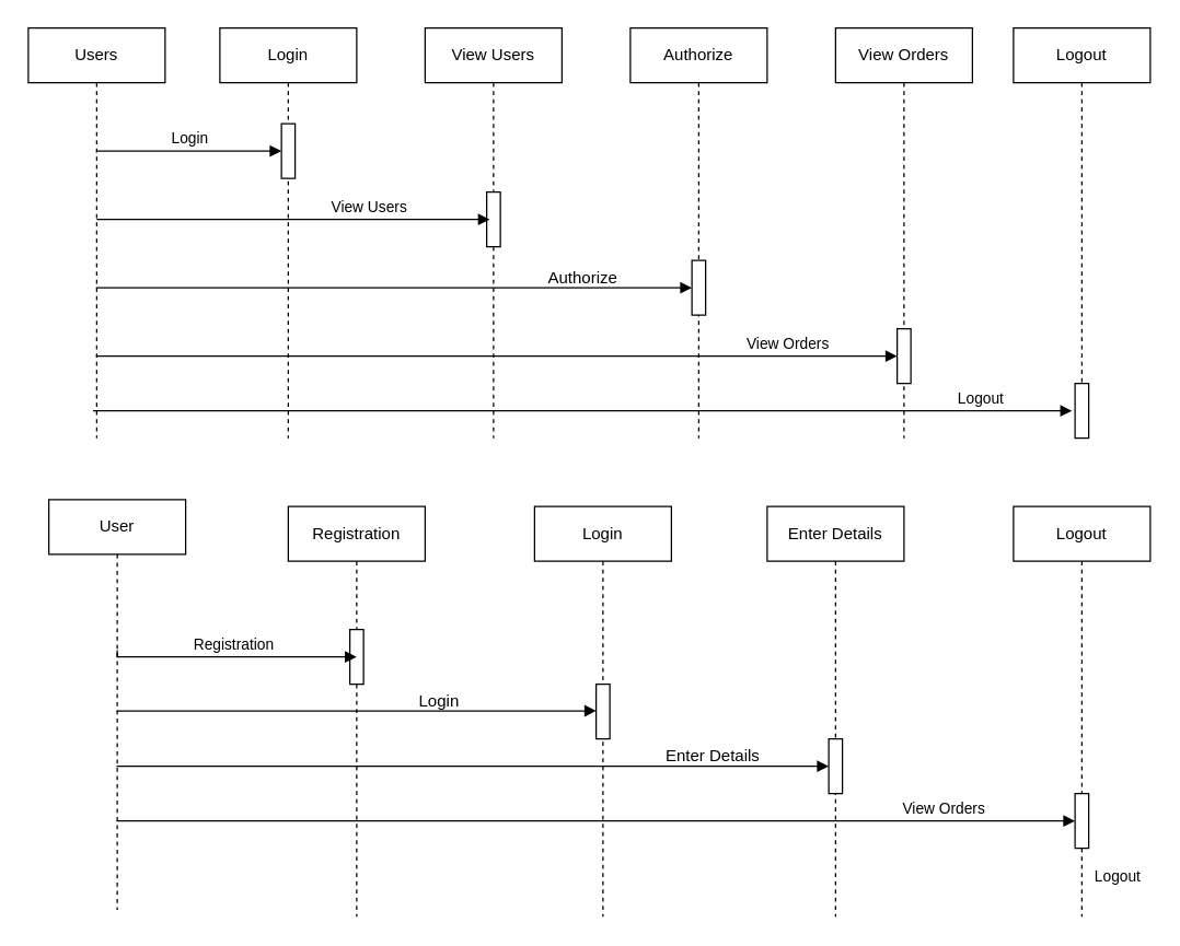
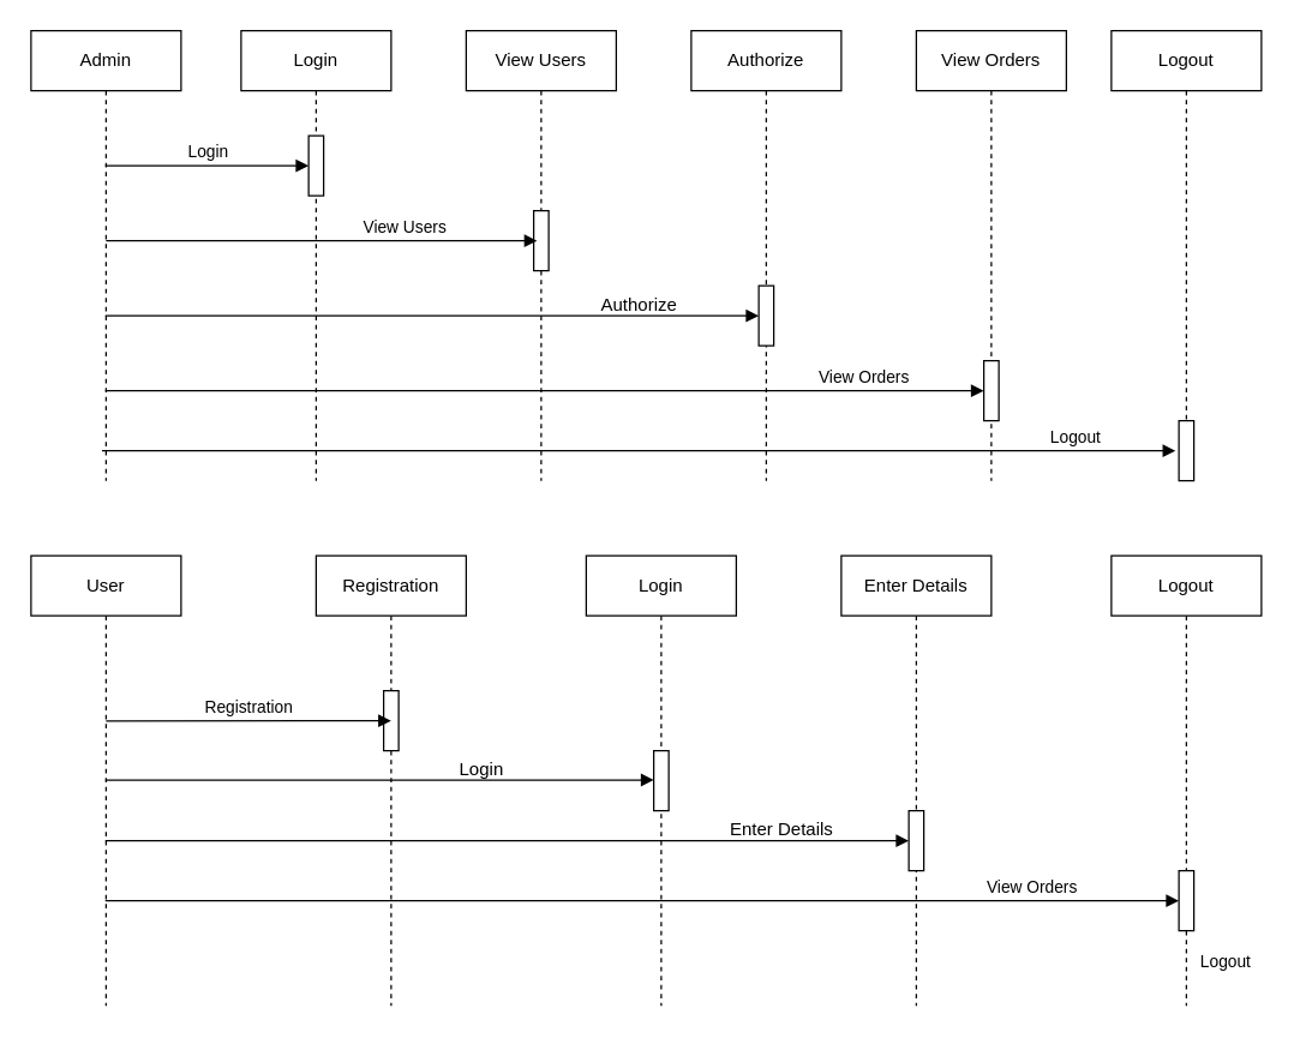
  <mxCell id="0" />
  <mxCell id="1" parent="0" />
- <mxCell id="2" value="Users" style="shape=umlLifeline;perimeter=lifelinePerimeter;whiteSpace=wrap;html=1;container=0;dropTarget=0;collapsible=0;recursiveResize=0;outlineConnect=0;portConstraint=eastwest;newEdgeStyle={&quot;edgeStyle&quot;:&quot;elbowEdgeStyle&quot;,&quot;elbow&quot;:&quot;vertical&quot;,&quot;curved&quot;:0,&quot;rounded&quot;:0};" parent="1" vertex="1"><mxGeometry x="20" y="20" width="100" height="300" as="geometry" /></mxCell>
+ <mxCell id="2" value="Admin" style="shape=umlLifeline;perimeter=lifelinePerimeter;whiteSpace=wrap;html=1;container=0;dropTarget=0;collapsible=0;recursiveResize=0;outlineConnect=0;portConstraint=eastwest;newEdgeStyle={&quot;edgeStyle&quot;:&quot;elbowEdgeStyle&quot;,&quot;elbow&quot;:&quot;vertical&quot;,&quot;curved&quot;:0,&quot;rounded&quot;:0};" parent="1" vertex="1"><mxGeometry x="20" y="20" width="100" height="300" as="geometry" /></mxCell>
  <mxCell id="3" value="Login" style="shape=umlLifeline;perimeter=lifelinePerimeter;whiteSpace=wrap;html=1;container=0;dropTarget=0;collapsible=0;recursiveResize=0;outlineConnect=0;portConstraint=eastwest;newEdgeStyle={&quot;edgeStyle&quot;:&quot;elbowEdgeStyle&quot;,&quot;elbow&quot;:&quot;vertical&quot;,&quot;curved&quot;:0,&quot;rounded&quot;:0};" parent="1" vertex="1"><mxGeometry x="160" y="20" width="100" height="300" as="geometry" /></mxCell>
  <mxCell id="4" value="" style="html=1;points=[];perimeter=orthogonalPerimeter;outlineConnect=0;targetShapes=umlLifeline;portConstraint=eastwest;newEdgeStyle={&quot;edgeStyle&quot;:&quot;elbowEdgeStyle&quot;,&quot;elbow&quot;:&quot;vertical&quot;,&quot;curved&quot;:0,&quot;rounded&quot;:0};" parent="3" vertex="1"><mxGeometry x="45" y="70" width="10" height="40" as="geometry" /></mxCell>
  <mxCell id="5" value="Login" style="html=1;verticalAlign=bottom;endArrow=block;edgeStyle=elbowEdgeStyle;elbow=vertical;curved=0;rounded=0;" parent="1" source="2" target="4" edge="1"><mxGeometry relative="1" as="geometry"><mxPoint x="75" y="100" as="sourcePoint" /><Array as="points"><mxPoint x="170" y="110" /></Array></mxGeometry></mxCell>
  <mxCell id="6" value="View Users" style="shape=umlLifeline;perimeter=lifelinePerimeter;whiteSpace=wrap;html=1;container=0;dropTarget=0;collapsible=0;recursiveResize=0;outlineConnect=0;portConstraint=eastwest;newEdgeStyle={&quot;edgeStyle&quot;:&quot;elbowEdgeStyle&quot;,&quot;elbow&quot;:&quot;vertical&quot;,&quot;curved&quot;:0,&quot;rounded&quot;:0};" vertex="1" parent="1"><mxGeometry x="310" y="20" width="100" height="300" as="geometry" /></mxCell>
  <mxCell id="7" value="" style="html=1;points=[];perimeter=orthogonalPerimeter;outlineConnect=0;targetShapes=umlLifeline;portConstraint=eastwest;newEdgeStyle={&quot;edgeStyle&quot;:&quot;elbowEdgeStyle&quot;,&quot;elbow&quot;:&quot;vertical&quot;,&quot;curved&quot;:0,&quot;rounded&quot;:0};" vertex="1" parent="6"><mxGeometry x="45" y="120" width="10" height="40" as="geometry" /></mxCell>
  <mxCell id="8" value="Authorize" style="shape=umlLifeline;perimeter=lifelinePerimeter;whiteSpace=wrap;html=1;container=0;dropTarget=0;collapsible=0;recursiveResize=0;outlineConnect=0;portConstraint=eastwest;newEdgeStyle={&quot;edgeStyle&quot;:&quot;elbowEdgeStyle&quot;,&quot;elbow&quot;:&quot;vertical&quot;,&quot;curved&quot;:0,&quot;rounded&quot;:0};" vertex="1" parent="1"><mxGeometry x="460" y="20" width="100" height="300" as="geometry" /></mxCell>
  <mxCell id="9" value="" style="html=1;points=[];perimeter=orthogonalPerimeter;outlineConnect=0;targetShapes=umlLifeline;portConstraint=eastwest;newEdgeStyle={&quot;edgeStyle&quot;:&quot;elbowEdgeStyle&quot;,&quot;elbow&quot;:&quot;vertical&quot;,&quot;curved&quot;:0,&quot;rounded&quot;:0};" vertex="1" parent="8"><mxGeometry x="45" y="170" width="10" height="40" as="geometry" /></mxCell>
  <mxCell id="10" value="View Orders" style="shape=umlLifeline;perimeter=lifelinePerimeter;whiteSpace=wrap;html=1;container=0;dropTarget=0;collapsible=0;recursiveResize=0;outlineConnect=0;portConstraint=eastwest;newEdgeStyle={&quot;edgeStyle&quot;:&quot;elbowEdgeStyle&quot;,&quot;elbow&quot;:&quot;vertical&quot;,&quot;curved&quot;:0,&quot;rounded&quot;:0};" vertex="1" parent="1"><mxGeometry x="610" y="20" width="100" height="300" as="geometry" /></mxCell>
  <mxCell id="11" value="" style="html=1;points=[];perimeter=orthogonalPerimeter;outlineConnect=0;targetShapes=umlLifeline;portConstraint=eastwest;newEdgeStyle={&quot;edgeStyle&quot;:&quot;elbowEdgeStyle&quot;,&quot;elbow&quot;:&quot;vertical&quot;,&quot;curved&quot;:0,&quot;rounded&quot;:0};" vertex="1" parent="10"><mxGeometry x="45" y="220" width="10" height="40" as="geometry" /></mxCell>
  <mxCell id="12" value="Logout" style="shape=umlLifeline;perimeter=lifelinePerimeter;whiteSpace=wrap;html=1;container=0;dropTarget=0;collapsible=0;recursiveResize=0;outlineConnect=0;portConstraint=eastwest;newEdgeStyle={&quot;edgeStyle&quot;:&quot;elbowEdgeStyle&quot;,&quot;elbow&quot;:&quot;vertical&quot;,&quot;curved&quot;:0,&quot;rounded&quot;:0};" vertex="1" parent="1"><mxGeometry x="740" y="20" width="100" height="300" as="geometry" /></mxCell>
  <mxCell id="13" value="" style="html=1;points=[];perimeter=orthogonalPerimeter;outlineConnect=0;targetShapes=umlLifeline;portConstraint=eastwest;newEdgeStyle={&quot;edgeStyle&quot;:&quot;elbowEdgeStyle&quot;,&quot;elbow&quot;:&quot;vertical&quot;,&quot;curved&quot;:0,&quot;rounded&quot;:0};" vertex="1" parent="12"><mxGeometry x="45" y="260" width="10" height="40" as="geometry" /></mxCell>
- <mxCell id="14" value="User" style="shape=umlLifeline;perimeter=lifelinePerimeter;whiteSpace=wrap;html=1;container=0;dropTarget=0;collapsible=0;recursiveResize=0;outlineConnect=0;portConstraint=eastwest;newEdgeStyle={&quot;edgeStyle&quot;:&quot;elbowEdgeStyle&quot;,&quot;elbow&quot;:&quot;vertical&quot;,&quot;curved&quot;:0,&quot;rounded&quot;:0};" vertex="1" parent="1"><mxGeometry x="35" y="365" width="100" height="300" as="geometry" /></mxCell>
+ <mxCell id="14" value="User" style="shape=umlLifeline;perimeter=lifelinePerimeter;whiteSpace=wrap;html=1;container=0;dropTarget=0;collapsible=0;recursiveResize=0;outlineConnect=0;portConstraint=eastwest;newEdgeStyle={&quot;edgeStyle&quot;:&quot;elbowEdgeStyle&quot;,&quot;elbow&quot;:&quot;vertical&quot;,&quot;curved&quot;:0,&quot;rounded&quot;:0};" vertex="1" parent="1"><mxGeometry x="20" y="370" width="100" height="300" as="geometry" /></mxCell>
  <mxCell id="15" value="Registration" style="shape=umlLifeline;perimeter=lifelinePerimeter;whiteSpace=wrap;html=1;container=0;dropTarget=0;collapsible=0;recursiveResize=0;outlineConnect=0;portConstraint=eastwest;newEdgeStyle={&quot;edgeStyle&quot;:&quot;elbowEdgeStyle&quot;,&quot;elbow&quot;:&quot;vertical&quot;,&quot;curved&quot;:0,&quot;rounded&quot;:0};" vertex="1" parent="1"><mxGeometry x="210" y="370" width="100" height="300" as="geometry" /></mxCell>
  <mxCell id="16" value="" style="html=1;points=[];perimeter=orthogonalPerimeter;outlineConnect=0;targetShapes=umlLifeline;portConstraint=eastwest;newEdgeStyle={&quot;edgeStyle&quot;:&quot;elbowEdgeStyle&quot;,&quot;elbow&quot;:&quot;vertical&quot;,&quot;curved&quot;:0,&quot;rounded&quot;:0};" vertex="1" parent="15"><mxGeometry x="45" y="90" width="10" height="40" as="geometry" /></mxCell>
  <mxCell id="17" value="Login" style="shape=umlLifeline;perimeter=lifelinePerimeter;whiteSpace=wrap;html=1;container=0;dropTarget=0;collapsible=0;recursiveResize=0;outlineConnect=0;portConstraint=eastwest;newEdgeStyle={&quot;edgeStyle&quot;:&quot;elbowEdgeStyle&quot;,&quot;elbow&quot;:&quot;vertical&quot;,&quot;curved&quot;:0,&quot;rounded&quot;:0};" vertex="1" parent="1"><mxGeometry x="390" y="370" width="100" height="300" as="geometry" /></mxCell>
  <mxCell id="18" value="" style="html=1;points=[];perimeter=orthogonalPerimeter;outlineConnect=0;targetShapes=umlLifeline;portConstraint=eastwest;newEdgeStyle={&quot;edgeStyle&quot;:&quot;elbowEdgeStyle&quot;,&quot;elbow&quot;:&quot;vertical&quot;,&quot;curved&quot;:0,&quot;rounded&quot;:0};" vertex="1" parent="17"><mxGeometry x="45" y="130" width="10" height="40" as="geometry" /></mxCell>
  <mxCell id="19" value="Enter Details" style="shape=umlLifeline;perimeter=lifelinePerimeter;whiteSpace=wrap;html=1;container=0;dropTarget=0;collapsible=0;recursiveResize=0;outlineConnect=0;portConstraint=eastwest;newEdgeStyle={&quot;edgeStyle&quot;:&quot;elbowEdgeStyle&quot;,&quot;elbow&quot;:&quot;vertical&quot;,&quot;curved&quot;:0,&quot;rounded&quot;:0};" vertex="1" parent="1"><mxGeometry x="560" y="370" width="100" height="300" as="geometry" /></mxCell>
  <mxCell id="20" value="" style="html=1;points=[];perimeter=orthogonalPerimeter;outlineConnect=0;targetShapes=umlLifeline;portConstraint=eastwest;newEdgeStyle={&quot;edgeStyle&quot;:&quot;elbowEdgeStyle&quot;,&quot;elbow&quot;:&quot;vertical&quot;,&quot;curved&quot;:0,&quot;rounded&quot;:0};" vertex="1" parent="19"><mxGeometry x="45" y="170" width="10" height="40" as="geometry" /></mxCell>
  <mxCell id="21" value="Logout" style="shape=umlLifeline;perimeter=lifelinePerimeter;whiteSpace=wrap;html=1;container=0;dropTarget=0;collapsible=0;recursiveResize=0;outlineConnect=0;portConstraint=eastwest;newEdgeStyle={&quot;edgeStyle&quot;:&quot;elbowEdgeStyle&quot;,&quot;elbow&quot;:&quot;vertical&quot;,&quot;curved&quot;:0,&quot;rounded&quot;:0};" vertex="1" parent="1"><mxGeometry x="740" y="370" width="100" height="300" as="geometry" /></mxCell>
  <mxCell id="22" value="" style="html=1;points=[];perimeter=orthogonalPerimeter;outlineConnect=0;targetShapes=umlLifeline;portConstraint=eastwest;newEdgeStyle={&quot;edgeStyle&quot;:&quot;elbowEdgeStyle&quot;,&quot;elbow&quot;:&quot;vertical&quot;,&quot;curved&quot;:0,&quot;rounded&quot;:0};" vertex="1" parent="21"><mxGeometry x="45" y="210" width="10" height="40" as="geometry" /></mxCell>
  <mxCell id="23" value="" style="html=1;verticalAlign=bottom;endArrow=block;edgeStyle=elbowEdgeStyle;elbow=vertical;curved=0;rounded=0;" edge="1" parent="1"><mxGeometry x="0.007" y="10" relative="1" as="geometry"><mxPoint x="70" y="160" as="sourcePoint" /><Array as="points"><mxPoint x="173.25" y="160" /></Array><mxPoint x="357.25" y="160" as="targetPoint" /><mxPoint x="1" as="offset" /></mxGeometry></mxCell>
  <mxCell id="24" value="Logout" style="html=1;verticalAlign=bottom;endArrow=block;edgeStyle=elbowEdgeStyle;elbow=horizontal;curved=0;rounded=0;" edge="1" parent="1" source="2" target="9"><mxGeometry x="1" y="-228" relative="1" as="geometry"><mxPoint x="170.5" y="210.1" as="sourcePoint" /><Array as="points"><mxPoint x="250.5" y="210" /></Array><mxPoint x="500" y="210" as="targetPoint" /><mxPoint x="210" y="-138" as="offset" /></mxGeometry></mxCell>
  <mxCell id="25" value="View Orders" style="html=1;verticalAlign=bottom;endArrow=block;edgeStyle=elbowEdgeStyle;elbow=horizontal;curved=0;rounded=0;" edge="1" parent="1" source="2" target="11"><mxGeometry x="0.724" relative="1" as="geometry"><mxPoint x="90" y="260" as="sourcePoint" /><Array as="points"><mxPoint x="160" y="260" /></Array><mxPoint x="650" y="260" as="targetPoint" /><mxPoint as="offset" /></mxGeometry></mxCell>
  <mxCell id="26" value="View Users" style="html=1;verticalAlign=bottom;endArrow=block;edgeStyle=elbowEdgeStyle;elbow=horizontal;curved=0;rounded=0;" edge="1" parent="1"><mxGeometry x="-0.436" y="140" relative="1" as="geometry"><mxPoint x="67.25" y="300" as="sourcePoint" /><Array as="points"><mxPoint x="157.75" y="300" /></Array><mxPoint x="782.75" y="300" as="targetPoint" /><mxPoint as="offset" /></mxGeometry></mxCell>
  <mxCell id="27" value="Authorize" style="text;html=1;align=center;verticalAlign=middle;resizable=0;points=[];autosize=1;strokeColor=none;fillColor=none;" vertex="1" parent="1"><mxGeometry x="390" y="188" width="70" height="30" as="geometry" /></mxCell>
  <mxCell id="28" value="Registration" style="html=1;verticalAlign=bottom;endArrow=block;edgeStyle=elbowEdgeStyle;elbow=vertical;curved=0;rounded=0;exitX=0.5;exitY=0.367;exitDx=0;exitDy=0;exitPerimeter=0;" edge="1" parent="1" source="14"><mxGeometry relative="1" as="geometry"><mxPoint x="80" y="480" as="sourcePoint" /><Array as="points"><mxPoint x="190" y="480" /></Array><mxPoint x="260" y="480" as="targetPoint" /></mxGeometry></mxCell>
  <mxCell id="29" value="" style="html=1;verticalAlign=bottom;endArrow=block;edgeStyle=elbowEdgeStyle;elbow=vertical;curved=0;rounded=0;" edge="1" parent="1" source="14" target="18"><mxGeometry x="0.007" y="10" relative="1" as="geometry"><mxPoint x="140" y="519.5" as="sourcePoint" /><Array as="points"><mxPoint x="243.25" y="519.5" /></Array><mxPoint x="430" y="520" as="targetPoint" /><mxPoint x="1" as="offset" /></mxGeometry></mxCell>
  <mxCell id="30" value="Logout" style="html=1;verticalAlign=bottom;endArrow=block;edgeStyle=elbowEdgeStyle;elbow=horizontal;curved=0;rounded=0;" edge="1" parent="1" source="14"><mxGeometry x="1" y="-228" relative="1" as="geometry"><mxPoint x="170" y="560" as="sourcePoint" /><Array as="points"><mxPoint x="350.5" y="560" /></Array><mxPoint x="605" y="560" as="targetPoint" /><mxPoint x="210" y="-138" as="offset" /></mxGeometry></mxCell>
  <mxCell id="31" value="View Orders" style="html=1;verticalAlign=bottom;endArrow=block;edgeStyle=elbowEdgeStyle;elbow=horizontal;curved=0;rounded=0;" edge="1" parent="1" source="14"><mxGeometry x="0.724" relative="1" as="geometry"><mxPoint x="200" y="600" as="sourcePoint" /><Array as="points"><mxPoint x="290" y="600" /></Array><mxPoint x="785" y="600" as="targetPoint" /><mxPoint as="offset" /></mxGeometry></mxCell>
  <mxCell id="32" value="Login" style="text;html=1;align=center;verticalAlign=middle;resizable=0;points=[];autosize=1;strokeColor=none;fillColor=none;" vertex="1" parent="1"><mxGeometry x="295" y="498" width="50" height="30" as="geometry" /></mxCell>
  <mxCell id="33" value="Enter Details" style="text;html=1;align=center;verticalAlign=middle;resizable=0;points=[];autosize=1;strokeColor=none;fillColor=none;" vertex="1" parent="1"><mxGeometry x="475" y="538" width="90" height="30" as="geometry" /></mxCell>
